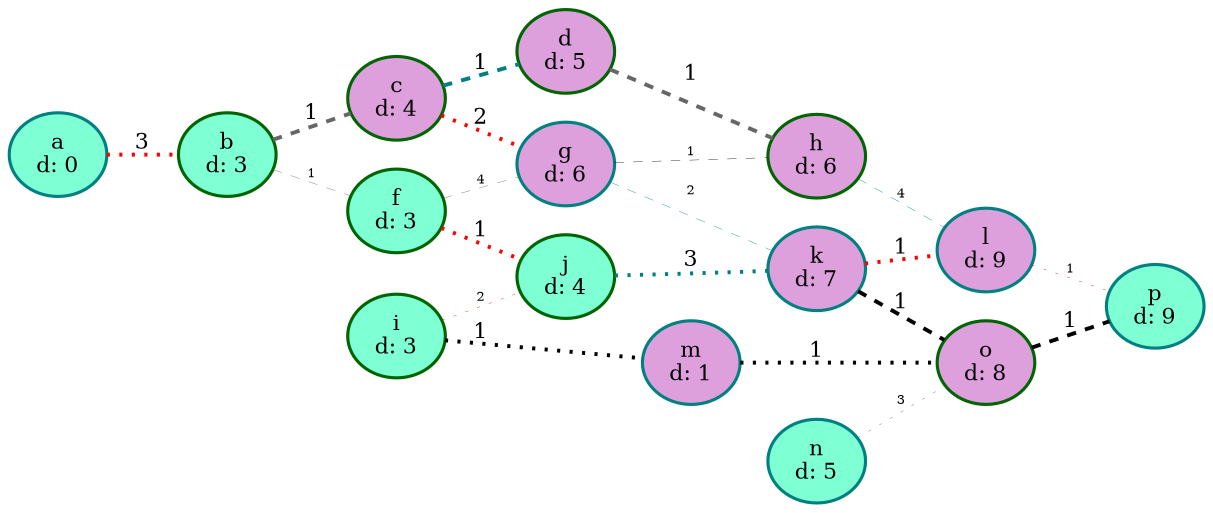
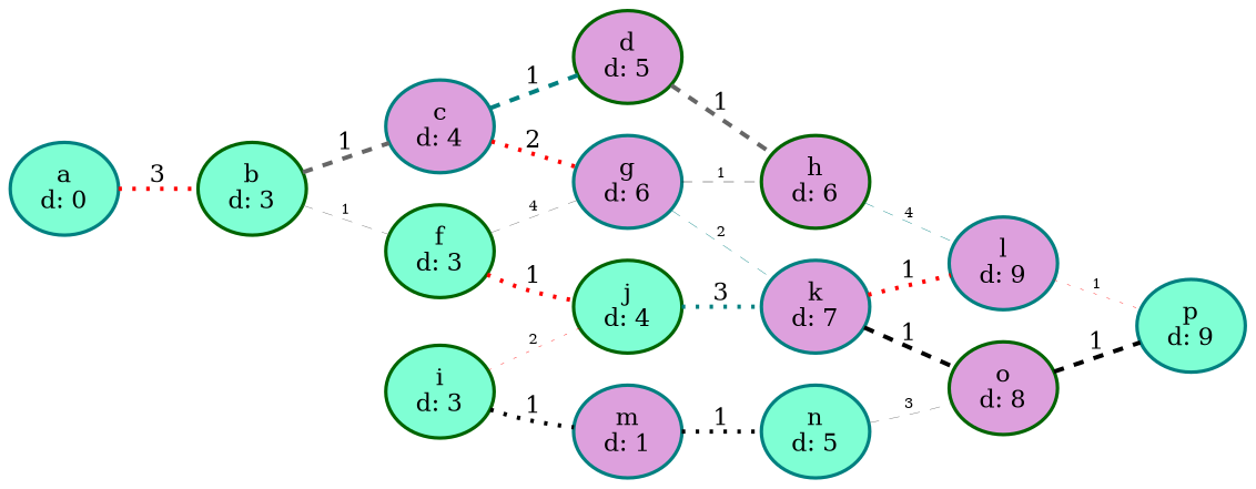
  digraph {
    rankdir=LR
    node [color=teal fillcolor=plum penwidth=2 shape=oval style=filled]
    edge [color=red dir=none penwidth=2.5 style=dotted]
    n1 [fillcolor=aquamarine label="a\nd: 0"]
    n2 [color=darkgreen fillcolor=aquamarine label="b\nd: 3"]
-   n3 [color=darkgreen label="c\nd: 4"]
+   n3 [label="c\nd: 4"]
    n4 [color=darkgreen fillcolor=aquamarine label="f\nd: 3"]
    n5 [color=darkgreen label="d\nd: 5"]
    n6 [label="g\nd: 6"]
    n7 [color=darkgreen fillcolor=aquamarine label="j\nd: 4"]
    n8 [color=darkgreen label="h\nd: 6"]
    n9 [label="k\nd: 7"]
    n10 [label="l\nd: 9"]
    n11 [color=darkgreen fillcolor=aquamarine label="i\nd: 3"]
    n12 [label="m\nd: 1"]
    n13 [color=darkgreen label="o\nd: 8"]
    n14 [fillcolor=aquamarine label="p\nd: 9"]
    n15 [fillcolor=aquamarine label="n\nd: 5"]
    n1 -> n2 [label=3]
    n2 -> n3 [color=gray40 label=1 style=dashed]
    n2 -> n4 [color=gray40 fontsize=8 label=1 penwidth=0.25 style=dashed]
    n3 -> n5 [color=teal label=1 style=dashed]
    n3 -> n6 [label=2]
    n4 -> n6 [color=gray40 fontsize=8 label=4 penwidth=0.25 style=dashed]
    n4 -> n7 [label=1]
    n5 -> n8 [color=gray40 label=1 style=dashed]
    n6 -> n8 [color=black fontsize=8 label=1 penwidth=0.25 style=dashed]
    n6 -> n9 [color=teal fontsize=8 label=2 penwidth=0.25 style=dashed]
    n7 -> n9 [color=teal label=3]
    n8 -> n10 [color=teal fontsize=8 label=4 penwidth=0.25 style=dashed]
    n9 -> n10 [label=1]
    n9 -> n13 [color=black label=1 style=dashed]
    n10 -> n14 [fontsize=8 label=1 penwidth=0.25]
    n11 -> n7 [fontsize=8 label=2 penwidth=0.25]
    n11 -> n12 [color=black label=1]
-   n12 -> n13 [color=black label=1]
+   n12 -> n15 [color=black label=1]
    n13 -> n14 [color=black label=1 style=dashed]
-   n15 -> n13 [color=gray40 fontsize=8 label=3 penwidth=0.25]
+   n15 -> n13 [color=gray40 fontsize=8 label=3 penwidth=0.25 style=dashed]
  }
